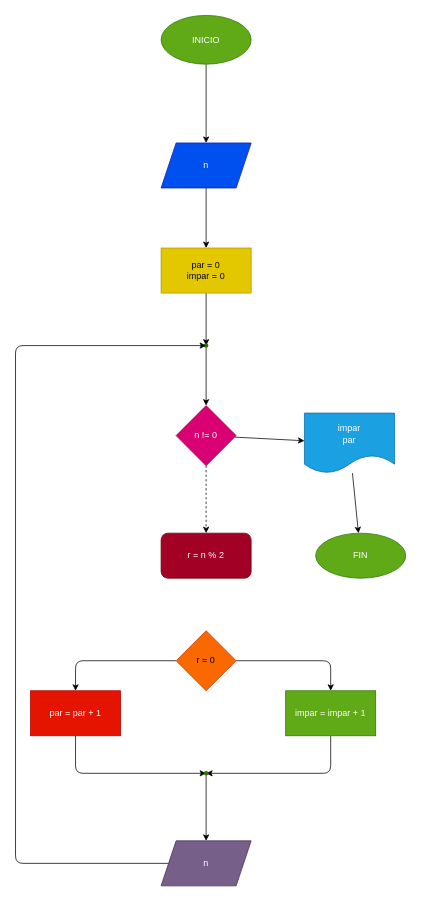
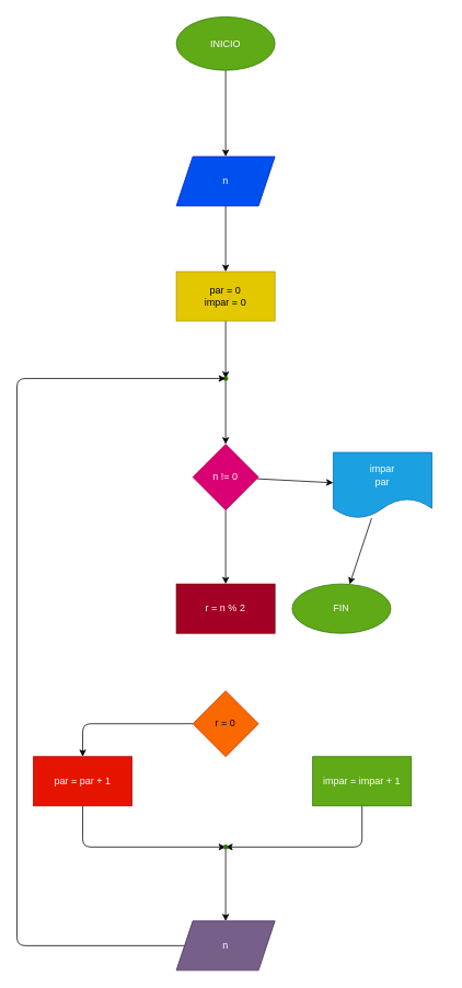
  <mxCell id="0" />
  <mxCell id="1" parent="0" />
  <mxCell id="2" value="" style="edgeStyle=none;html=1;" parent="1" source="3" target="5" edge="1"><mxGeometry relative="1" as="geometry" /></mxCell>
  <mxCell id="3" value="INICIO" style="ellipse;whiteSpace=wrap;html=1;fillColor=#60a917;fontColor=#ffffff;strokeColor=#2D7600;" parent="1" vertex="1"><mxGeometry x="214" y="20" width="120" height="65" as="geometry" /></mxCell>
  <mxCell id="4" value="" style="edgeStyle=none;html=1;" parent="1" source="5" target="7" edge="1"><mxGeometry relative="1" as="geometry" /></mxCell>
  <mxCell id="5" value="n" style="shape=parallelogram;perimeter=parallelogramPerimeter;whiteSpace=wrap;html=1;fixedSize=1;fillColor=#0050ef;strokeColor=#001DBC;fontColor=#ffffff;" parent="1" vertex="1"><mxGeometry x="214" y="190" width="120" height="60" as="geometry" /></mxCell>
  <mxCell id="6" value="" style="edgeStyle=none;html=1;" parent="1" source="7" target="9" edge="1"><mxGeometry relative="1" as="geometry" /></mxCell>
  <mxCell id="7" value="par = 0&lt;br&gt;impar = 0" style="whiteSpace=wrap;html=1;fillColor=#e3c800;fontColor=#000000;strokeColor=#B09500;" parent="1" vertex="1"><mxGeometry x="214" y="330" width="120" height="60" as="geometry" /></mxCell>
  <mxCell id="8" value="" style="edgeStyle=none;html=1;" parent="1" source="9" target="12" edge="1"><mxGeometry relative="1" as="geometry" /></mxCell>
  <mxCell id="9" value="" style="shape=waypoint;sketch=0;size=6;pointerEvents=1;points=[];fillColor=#60a917;resizable=0;rotatable=0;perimeter=centerPerimeter;snapToPoint=1;strokeColor=#2D7600;fontColor=#ffffff;" parent="1" vertex="1"><mxGeometry x="254" y="440" width="40" height="40" as="geometry" /></mxCell>
- <mxCell id="10" value="" style="edgeStyle=none;html=1;dashed=1;" parent="1" source="12" target="13" edge="1"><mxGeometry relative="1" as="geometry" /></mxCell>
+ <mxCell id="10" value="" style="edgeStyle=none;html=1;" parent="1" source="12" target="13" edge="1"><mxGeometry relative="1" as="geometry" /></mxCell>
  <mxCell id="11" value="" style="edgeStyle=none;html=1;" parent="1" source="12" target="26" edge="1"><mxGeometry relative="1" as="geometry" /></mxCell>
  <mxCell id="12" value="n != 0" style="rhombus;whiteSpace=wrap;html=1;fillColor=#d80073;strokeColor=#A50040;fontColor=#ffffff;sketch=0;" parent="1" vertex="1"><mxGeometry x="234" y="540" width="80" height="80" as="geometry" /></mxCell>
- <mxCell id="13" value="r = n % 2" style="whiteSpace=wrap;html=1;fillColor=#a20025;strokeColor=#6F0000;fontColor=#ffffff;sketch=0;rounded=1;" parent="1" vertex="1"><mxGeometry x="214" y="710" width="120" height="60" as="geometry" /></mxCell>
- <mxCell id="14" value="" style="edgeStyle=none;html=1;" parent="1" source="16" target="18" edge="1"><mxGeometry relative="1" as="geometry"><Array as="points"><mxPoint x="440" y="880" /></Array></mxGeometry></mxCell>
+ <mxCell id="13" value="r = n % 2" style="whiteSpace=wrap;html=1;fillColor=#a20025;strokeColor=#6F0000;fontColor=#ffffff;sketch=0;" parent="1" vertex="1"><mxGeometry x="214" y="710" width="120" height="60" as="geometry" /></mxCell>
  <mxCell id="15" value="" style="edgeStyle=none;html=1;" parent="1" source="16" target="20" edge="1"><mxGeometry relative="1" as="geometry"><Array as="points"><mxPoint x="100" y="880" /></Array></mxGeometry></mxCell>
  <mxCell id="16" value="r = 0" style="rhombus;whiteSpace=wrap;html=1;fillColor=#fa6800;strokeColor=#C73500;fontColor=#000000;sketch=0;" parent="1" vertex="1"><mxGeometry x="234" y="840" width="80" height="80" as="geometry" /></mxCell>
  <mxCell id="17" value="" style="edgeStyle=none;html=1;" parent="1" source="18" target="22" edge="1"><mxGeometry relative="1" as="geometry"><Array as="points"><mxPoint x="440" y="1030" /></Array></mxGeometry></mxCell>
  <mxCell id="18" value="impar = impar + 1" style="whiteSpace=wrap;html=1;fillColor=#60a917;strokeColor=#2D7600;fontColor=#ffffff;sketch=0;" parent="1" vertex="1"><mxGeometry x="380" y="920" width="120" height="60" as="geometry" /></mxCell>
  <mxCell id="19" value="" style="edgeStyle=none;html=1;" parent="1" source="20" target="22" edge="1"><mxGeometry relative="1" as="geometry"><Array as="points"><mxPoint x="100" y="1030" /></Array></mxGeometry></mxCell>
  <mxCell id="20" value="par = par + 1" style="whiteSpace=wrap;html=1;fillColor=#e51400;strokeColor=#B20000;fontColor=#ffffff;sketch=0;" parent="1" vertex="1"><mxGeometry x="40" y="920" width="120" height="60" as="geometry" /></mxCell>
  <mxCell id="21" value="" style="edgeStyle=none;html=1;" parent="1" source="22" target="24" edge="1"><mxGeometry relative="1" as="geometry" /></mxCell>
  <mxCell id="22" value="" style="shape=waypoint;sketch=0;size=6;pointerEvents=1;points=[];fillColor=#60a917;resizable=0;rotatable=0;perimeter=centerPerimeter;snapToPoint=1;strokeColor=#2D7600;fontColor=#ffffff;" parent="1" vertex="1"><mxGeometry x="254" y="1010" width="40" height="40" as="geometry" /></mxCell>
  <mxCell id="23" value="" style="edgeStyle=none;html=1;entryX=0.55;entryY=0.625;entryDx=0;entryDy=0;entryPerimeter=0;" parent="1" source="24" target="9" edge="1"><mxGeometry relative="1" as="geometry"><mxPoint x="60" y="460" as="targetPoint" /><Array as="points"><mxPoint x="20" y="1150" /><mxPoint x="20" y="460" /></Array></mxGeometry></mxCell>
  <mxCell id="24" value="n" style="shape=parallelogram;perimeter=parallelogramPerimeter;whiteSpace=wrap;html=1;fixedSize=1;fillColor=#76608a;strokeColor=#432D57;fontColor=#ffffff;sketch=0;" parent="1" vertex="1"><mxGeometry x="214" y="1120" width="120" height="60" as="geometry" /></mxCell>
  <mxCell id="25" value="" style="edgeStyle=none;html=1;" parent="1" source="26" target="27" edge="1"><mxGeometry relative="1" as="geometry" /></mxCell>
  <mxCell id="26" value="impar&lt;br&gt;par" style="shape=document;whiteSpace=wrap;html=1;boundedLbl=1;fillColor=#1ba1e2;strokeColor=#006EAF;fontColor=#ffffff;sketch=0;" parent="1" vertex="1"><mxGeometry x="405" y="550" width="120" height="80" as="geometry" /></mxCell>
- <mxCell id="27" value="FIN" style="ellipse;whiteSpace=wrap;html=1;fillColor=#60a917;strokeColor=#2D7600;fontColor=#ffffff;sketch=0;" parent="1" vertex="1"><mxGeometry x="420" y="710" width="120" height="60" as="geometry" /></mxCell>
+ <mxCell id="27" value="FIN" style="ellipse;whiteSpace=wrap;html=1;fillColor=#60a917;strokeColor=#2D7600;fontColor=#ffffff;sketch=0;" parent="1" vertex="1"><mxGeometry x="355" y="710" width="120" height="60" as="geometry" /></mxCell>
